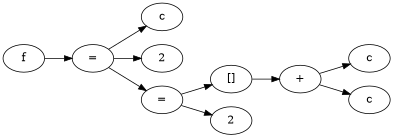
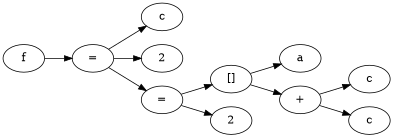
  digraph {
    rankdir=LR
    n1 [label=f]
    n2 [label="="]
    n3 [label=c]
    n4 [label=2]
    n5 [label="="]
    n6 [label="[]"]
    n7 [label=2]
+   n8 [label=a]
    n9 [label="+"]
    n10 [label=c]
    n11 [label=c]
    n1 -> n2
    n2 -> n3
    n2 -> n4
    n2 -> n5
    n5 -> n6
    n5 -> n7
+   n6 -> n8
    n6 -> n9
    n9 -> n10
    n9 -> n11
  }
